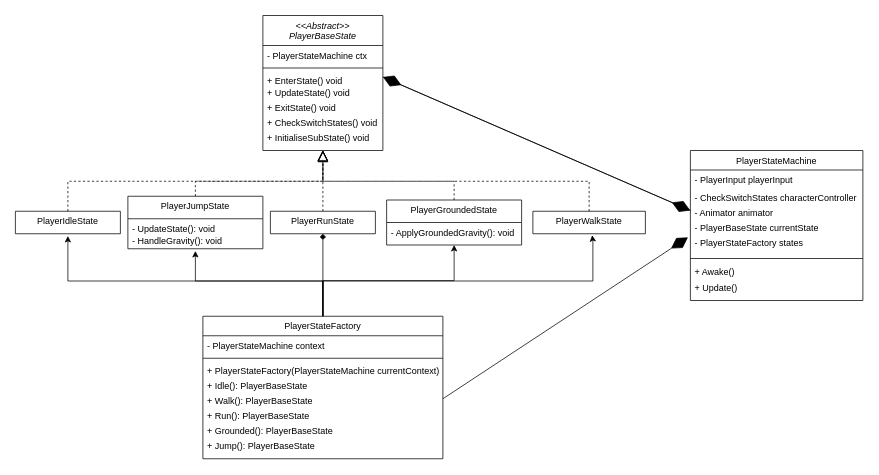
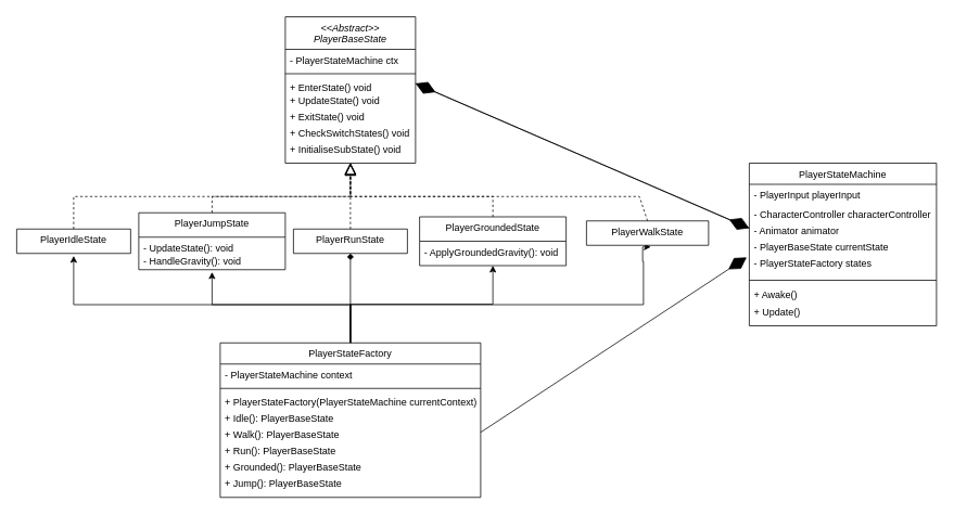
  <mxCell id="0" />
  <mxCell id="1" parent="0" />
  <mxCell id="2" value="&lt;&lt;Abstract&gt;&gt;&#10;PlayerBaseState" style="swimlane;fontStyle=2;align=center;verticalAlign=top;childLayout=stackLayout;horizontal=1;startSize=40;horizontalStack=0;resizeParent=1;resizeLast=0;collapsible=1;marginBottom=0;rounded=0;shadow=0;strokeWidth=1;" parent="1" vertex="1"><mxGeometry x="350" y="20" width="160" height="180" as="geometry"><mxRectangle x="210" y="30" width="160" height="26" as="alternateBounds" /></mxGeometry></mxCell>
  <mxCell id="3" value="- PlayerStateMachine ctx" style="text;align=left;verticalAlign=top;spacingLeft=4;spacingRight=4;overflow=hidden;rotatable=0;points=[[0,0.5],[1,0.5]];portConstraint=eastwest;rounded=0;shadow=0;html=0;" parent="2" vertex="1"><mxGeometry y="40" width="160" height="26" as="geometry" /></mxCell>
  <mxCell id="4" value="" style="line;html=1;strokeWidth=1;align=left;verticalAlign=middle;spacingTop=-1;spacingLeft=3;spacingRight=3;rotatable=0;labelPosition=right;points=[];portConstraint=eastwest;" parent="2" vertex="1"><mxGeometry y="66" width="160" height="8" as="geometry" /></mxCell>
  <mxCell id="5" value="+ EnterState() void" style="text;align=left;verticalAlign=top;spacingLeft=4;spacingRight=4;overflow=hidden;rotatable=0;points=[[0,0.5],[1,0.5]];portConstraint=eastwest;" parent="2" vertex="1"><mxGeometry y="74" width="160" height="16" as="geometry" /></mxCell>
  <mxCell id="6" value="+ UpdateState() void" style="text;align=left;verticalAlign=top;spacingLeft=4;spacingRight=4;overflow=hidden;rotatable=0;points=[[0,0.5],[1,0.5]];portConstraint=eastwest;" parent="2" vertex="1"><mxGeometry y="90" width="160" height="20" as="geometry" /></mxCell>
  <mxCell id="7" value="+ ExitState() void&#10;" style="text;align=left;verticalAlign=top;spacingLeft=4;spacingRight=4;overflow=hidden;rotatable=0;points=[[0,0.5],[1,0.5]];portConstraint=eastwest;" parent="2" vertex="1"><mxGeometry y="110" width="160" height="20" as="geometry" /></mxCell>
  <mxCell id="8" value="+ CheckSwitchStates() void" style="text;align=left;verticalAlign=top;spacingLeft=4;spacingRight=4;overflow=hidden;rotatable=0;points=[[0,0.5],[1,0.5]];portConstraint=eastwest;" parent="2" vertex="1"><mxGeometry y="130" width="160" height="20" as="geometry" /></mxCell>
  <mxCell id="9" value="+ InitialiseSubState() void" style="text;align=left;verticalAlign=top;spacingLeft=4;spacingRight=4;overflow=hidden;rotatable=0;points=[[0,0.5],[1,0.5]];portConstraint=eastwest;" parent="2" vertex="1"><mxGeometry y="150" width="160" height="20" as="geometry" /></mxCell>
  <mxCell id="10" style="edgeStyle=orthogonalEdgeStyle;rounded=0;orthogonalLoop=1;jettySize=auto;html=1;exitX=0.5;exitY=0;exitDx=0;exitDy=0;entryX=0.5;entryY=1;entryDx=0;entryDy=0;" edge="1" parent="1" source="14" target="32"><mxGeometry relative="1" as="geometry" /></mxCell>
  <mxCell id="11" style="edgeStyle=orthogonalEdgeStyle;rounded=0;orthogonalLoop=1;jettySize=auto;html=1;exitX=0.5;exitY=0;exitDx=0;exitDy=0;entryX=0.527;entryY=1.066;entryDx=0;entryDy=0;entryPerimeter=0;" edge="1" parent="1" target="35"><mxGeometry relative="1" as="geometry"><mxPoint x="430" y="424" as="sourcePoint" /><mxPoint x="822.5" y="314" as="targetPoint" /><Array as="points"><mxPoint x="430" y="374" /><mxPoint x="790" y="374" /><mxPoint x="790" y="321" /><mxPoint x="789" y="321" /></Array></mxGeometry></mxCell>
  <mxCell id="12" style="edgeStyle=orthogonalEdgeStyle;rounded=0;orthogonalLoop=1;jettySize=auto;html=1;exitX=0.5;exitY=0;exitDx=0;exitDy=0;entryX=0.5;entryY=1;entryDx=0;entryDy=0;" edge="1" parent="1"><mxGeometry relative="1" as="geometry"><mxPoint x="430" y="424" as="sourcePoint" /><mxPoint x="260" y="334" as="targetPoint" /><Array as="points"><mxPoint x="430" y="374" /><mxPoint x="260" y="374" /></Array></mxGeometry></mxCell>
  <mxCell id="13" style="edgeStyle=orthogonalEdgeStyle;rounded=0;orthogonalLoop=1;jettySize=auto;html=1;exitX=0.5;exitY=0;exitDx=0;exitDy=0;entryX=0.5;entryY=1;entryDx=0;entryDy=0;" edge="1" parent="1"><mxGeometry relative="1" as="geometry"><mxPoint x="430" y="424" as="sourcePoint" /><mxPoint x="90" y="314" as="targetPoint" /><Array as="points"><mxPoint x="430" y="374" /><mxPoint x="90" y="374" /></Array></mxGeometry></mxCell>
  <mxCell id="14" value="PlayerStateFactory" style="swimlane;fontStyle=0;align=center;verticalAlign=top;childLayout=stackLayout;horizontal=1;startSize=26;horizontalStack=0;resizeParent=1;resizeLast=0;collapsible=1;marginBottom=0;rounded=0;shadow=0;strokeWidth=1;" parent="1" vertex="1"><mxGeometry x="270" y="421" width="320" height="190" as="geometry"><mxRectangle x="340" y="380" width="170" height="26" as="alternateBounds" /></mxGeometry></mxCell>
  <mxCell id="15" value="- PlayerStateMachine context" style="text;align=left;verticalAlign=top;spacingLeft=4;spacingRight=4;overflow=hidden;rotatable=0;points=[[0,0.5],[1,0.5]];portConstraint=eastwest;" parent="14" vertex="1"><mxGeometry y="26" width="320" height="26" as="geometry" /></mxCell>
  <mxCell id="16" value="" style="line;html=1;strokeWidth=1;align=left;verticalAlign=middle;spacingTop=-1;spacingLeft=3;spacingRight=3;rotatable=0;labelPosition=right;points=[];portConstraint=eastwest;" parent="14" vertex="1"><mxGeometry y="52" width="320" height="8" as="geometry" /></mxCell>
  <mxCell id="17" value="+ PlayerStateFactory(PlayerStateMachine currentContext)" style="text;align=left;verticalAlign=top;spacingLeft=4;spacingRight=4;overflow=hidden;rotatable=0;points=[[0,0.5],[1,0.5]];portConstraint=eastwest;" parent="14" vertex="1"><mxGeometry y="60" width="320" height="20" as="geometry" /></mxCell>
  <mxCell id="18" value="+ Idle(): PlayerBaseState" style="text;align=left;verticalAlign=top;spacingLeft=4;spacingRight=4;overflow=hidden;rotatable=0;points=[[0,0.5],[1,0.5]];portConstraint=eastwest;" parent="14" vertex="1"><mxGeometry y="80" width="320" height="20" as="geometry" /></mxCell>
  <mxCell id="19" value="+ Walk(): PlayerBaseState" style="text;align=left;verticalAlign=top;spacingLeft=4;spacingRight=4;overflow=hidden;rotatable=0;points=[[0,0.5],[1,0.5]];portConstraint=eastwest;" parent="14" vertex="1"><mxGeometry y="100" width="320" height="20" as="geometry" /></mxCell>
  <mxCell id="20" value="+ Run(): PlayerBaseState" style="text;align=left;verticalAlign=top;spacingLeft=4;spacingRight=4;overflow=hidden;rotatable=0;points=[[0,0.5],[1,0.5]];portConstraint=eastwest;" vertex="1" parent="14"><mxGeometry y="120" width="320" height="20" as="geometry" /></mxCell>
  <mxCell id="21" value="+ Grounded(): PlayerBaseState" style="text;align=left;verticalAlign=top;spacingLeft=4;spacingRight=4;overflow=hidden;rotatable=0;points=[[0,0.5],[1,0.5]];portConstraint=eastwest;" vertex="1" parent="14"><mxGeometry y="140" width="320" height="20" as="geometry" /></mxCell>
  <mxCell id="22" value="+ Jump(): PlayerBaseState" style="text;align=left;verticalAlign=top;spacingLeft=4;spacingRight=4;overflow=hidden;rotatable=0;points=[[0,0.5],[1,0.5]];portConstraint=eastwest;" vertex="1" parent="14"><mxGeometry y="160" width="320" height="20" as="geometry" /></mxCell>
  <mxCell id="23" value="PlayerStateMachine" style="swimlane;fontStyle=0;align=center;verticalAlign=top;childLayout=stackLayout;horizontal=1;startSize=26;horizontalStack=0;resizeParent=1;resizeLast=0;collapsible=1;marginBottom=0;rounded=0;shadow=0;strokeWidth=1;" parent="1" vertex="1"><mxGeometry x="920" y="200" width="230" height="200" as="geometry"><mxRectangle x="550" y="140" width="160" height="26" as="alternateBounds" /></mxGeometry></mxCell>
  <mxCell id="24" value="- PlayerInput playerInput" style="text;align=left;verticalAlign=top;spacingLeft=4;spacingRight=4;overflow=hidden;rotatable=0;points=[[0,0.5],[1,0.5]];portConstraint=eastwest;" parent="23" vertex="1"><mxGeometry y="26" width="230" height="24" as="geometry" /></mxCell>
- <mxCell id="25" value="- CheckSwitchStates characterController" style="text;align=left;verticalAlign=top;spacingLeft=4;spacingRight=4;overflow=hidden;rotatable=0;points=[[0,0.5],[1,0.5]];portConstraint=eastwest;rounded=0;shadow=0;html=0;" parent="23" vertex="1"><mxGeometry y="50" width="230" height="20" as="geometry" /></mxCell>
+ <mxCell id="25" value="- CharacterController characterController" style="text;align=left;verticalAlign=top;spacingLeft=4;spacingRight=4;overflow=hidden;rotatable=0;points=[[0,0.5],[1,0.5]];portConstraint=eastwest;rounded=0;shadow=0;html=0;" parent="23" vertex="1"><mxGeometry y="50" width="230" height="20" as="geometry" /></mxCell>
  <mxCell id="26" value="- Animator animator" style="text;align=left;verticalAlign=top;spacingLeft=4;spacingRight=4;overflow=hidden;rotatable=0;points=[[0,0.5],[1,0.5]];portConstraint=eastwest;rounded=0;shadow=0;html=0;" parent="23" vertex="1"><mxGeometry y="70" width="230" height="20" as="geometry" /></mxCell>
  <mxCell id="27" value="- PlayerBaseState currentState" style="text;align=left;verticalAlign=top;spacingLeft=4;spacingRight=4;overflow=hidden;rotatable=0;points=[[0,0.5],[1,0.5]];portConstraint=eastwest;rounded=0;shadow=0;html=0;" parent="23" vertex="1"><mxGeometry y="90" width="230" height="20" as="geometry" /></mxCell>
  <mxCell id="28" value="- PlayerStateFactory states" style="text;align=left;verticalAlign=top;spacingLeft=4;spacingRight=4;overflow=hidden;rotatable=0;points=[[0,0.5],[1,0.5]];portConstraint=eastwest;rounded=0;shadow=0;html=0;" parent="23" vertex="1"><mxGeometry y="110" width="230" height="30" as="geometry" /></mxCell>
  <mxCell id="29" value="" style="line;html=1;strokeWidth=1;align=left;verticalAlign=middle;spacingTop=-1;spacingLeft=3;spacingRight=3;rotatable=0;labelPosition=right;points=[];portConstraint=eastwest;" parent="23" vertex="1"><mxGeometry y="140" width="230" height="8" as="geometry" /></mxCell>
  <mxCell id="30" value="+ Awake()" style="text;align=left;verticalAlign=top;spacingLeft=4;spacingRight=4;overflow=hidden;rotatable=0;points=[[0,0.5],[1,0.5]];portConstraint=eastwest;" parent="23" vertex="1"><mxGeometry y="148" width="230" height="22" as="geometry" /></mxCell>
  <mxCell id="31" value="+ Update()" style="text;align=left;verticalAlign=top;spacingLeft=4;spacingRight=4;overflow=hidden;rotatable=0;points=[[0,0.5],[1,0.5]];portConstraint=eastwest;" parent="23" vertex="1"><mxGeometry y="170" width="230" height="26" as="geometry" /></mxCell>
  <mxCell id="32" value="PlayerGroundedState" style="swimlane;fontStyle=0;align=center;verticalAlign=top;childLayout=stackLayout;horizontal=1;startSize=30;horizontalStack=0;resizeParent=1;resizeLast=0;collapsible=1;marginBottom=0;rounded=0;shadow=0;strokeWidth=1;" vertex="1" parent="1"><mxGeometry x="515" y="266" width="180" height="60" as="geometry"><mxRectangle x="210" y="30" width="160" height="26" as="alternateBounds" /></mxGeometry></mxCell>
  <mxCell id="33" value="- ApplyGroundedGravity(): void" style="text;align=left;verticalAlign=top;spacingLeft=4;spacingRight=4;overflow=hidden;rotatable=0;points=[[0,0.5],[1,0.5]];portConstraint=eastwest;fontStyle=0" vertex="1" parent="32"><mxGeometry y="30" width="180" height="16" as="geometry" /></mxCell>
  <mxCell id="34" value="PlayerIdleState" style="swimlane;fontStyle=0;align=center;verticalAlign=top;childLayout=stackLayout;horizontal=1;startSize=30;horizontalStack=0;resizeParent=1;resizeLast=0;collapsible=1;marginBottom=0;rounded=0;shadow=0;strokeWidth=1;" vertex="1" parent="1"><mxGeometry y="281" width="140" height="30" as="geometry" x="20"><mxRectangle x="210" y="30" width="160" height="26" as="alternateBounds" /></mxGeometry></mxCell>
- <mxCell id="35" value="PlayerWalkState" style="swimlane;fontStyle=0;align=center;verticalAlign=top;childLayout=stackLayout;horizontal=1;startSize=30;horizontalStack=0;resizeParent=1;resizeLast=0;collapsible=1;marginBottom=0;rounded=0;shadow=0;strokeWidth=1;" vertex="1" parent="1"><mxGeometry x="710" y="281" width="150" height="30" as="geometry"><mxRectangle x="210" y="30" width="160" height="26" as="alternateBounds" /></mxGeometry></mxCell>
+ <mxCell id="35" value="PlayerWalkState" style="swimlane;fontStyle=0;align=center;verticalAlign=top;childLayout=stackLayout;horizontal=1;startSize=30;horizontalStack=0;resizeParent=1;resizeLast=0;collapsible=1;marginBottom=0;rounded=0;shadow=0;strokeWidth=1;" vertex="1" parent="1"><mxGeometry x="720" y="271" width="150" height="30" as="geometry"><mxRectangle x="210" y="30" width="160" height="26" as="alternateBounds" /></mxGeometry></mxCell>
  <mxCell id="36" value="PlayerRunState" style="swimlane;fontStyle=0;align=center;verticalAlign=top;childLayout=stackLayout;horizontal=1;startSize=30;horizontalStack=0;resizeParent=1;resizeLast=0;collapsible=1;marginBottom=0;rounded=0;shadow=0;strokeWidth=1;" vertex="1" parent="1"><mxGeometry x="360" y="281" width="140" height="30" as="geometry"><mxRectangle x="210" y="30" width="160" height="26" as="alternateBounds" /></mxGeometry></mxCell>
  <mxCell id="37" value="PlayerJumpState" style="swimlane;fontStyle=0;align=center;verticalAlign=top;childLayout=stackLayout;horizontal=1;startSize=30;horizontalStack=0;resizeParent=1;resizeLast=0;collapsible=1;marginBottom=0;rounded=0;shadow=0;strokeWidth=1;" vertex="1" parent="1"><mxGeometry x="170" y="261" width="180" height="70" as="geometry"><mxRectangle x="210" y="30" width="160" height="26" as="alternateBounds" /></mxGeometry></mxCell>
  <mxCell id="38" value="- UpdateState(): void" style="text;align=left;verticalAlign=top;spacingLeft=4;spacingRight=4;overflow=hidden;rotatable=0;points=[[0,0.5],[1,0.5]];portConstraint=eastwest;fontStyle=0" vertex="1" parent="37"><mxGeometry y="30" width="180" height="16" as="geometry" /></mxCell>
  <mxCell id="39" value="- HandleGravity(): void" style="text;align=left;verticalAlign=top;spacingLeft=4;spacingRight=4;overflow=hidden;rotatable=0;points=[[0,0.5],[1,0.5]];portConstraint=eastwest;fontStyle=0" vertex="1" parent="37"><mxGeometry y="46" width="180" height="16" as="geometry" /></mxCell>
  <mxCell id="40" value="" style="endArrow=diamond;html=1;rounded=0;exitX=0.5;exitY=0;exitDx=0;exitDy=0;entryX=0.5;entryY=1;entryDx=0;entryDy=0;" edge="1" parent="1" source="14" target="36"><mxGeometry width="50" height="50" relative="1" as="geometry"><mxPoint x="400" y="511" as="sourcePoint" /><mxPoint x="520" y="421" as="targetPoint" /></mxGeometry></mxCell>
  <mxCell id="41" value="" style="endArrow=block;dashed=1;endFill=0;endSize=12;html=1;rounded=0;exitX=0.5;exitY=0;exitDx=0;exitDy=0;entryX=0.5;entryY=1;entryDx=0;entryDy=0;" edge="1" parent="1" source="37" target="2"><mxGeometry width="160" relative="1" as="geometry"><mxPoint x="140" y="291" as="sourcePoint" /><mxPoint x="320" y="210" as="targetPoint" /><Array as="points"><mxPoint x="260" y="241" /><mxPoint x="430" y="241" /></Array></mxGeometry></mxCell>
  <mxCell id="42" value="" style="endArrow=block;dashed=1;endFill=0;endSize=12;html=1;rounded=0;exitX=0.5;exitY=0;exitDx=0;exitDy=0;entryX=0.5;entryY=1;entryDx=0;entryDy=0;" edge="1" parent="1" source="36" target="2"><mxGeometry width="160" relative="1" as="geometry"><mxPoint x="270" y="271" as="sourcePoint" /><mxPoint x="320" y="210" as="targetPoint" /></mxGeometry></mxCell>
  <mxCell id="43" value="" style="endArrow=block;dashed=1;endFill=0;endSize=12;html=1;rounded=0;exitX=0.5;exitY=0;exitDx=0;exitDy=0;entryX=0.5;entryY=1;entryDx=0;entryDy=0;" edge="1" parent="1" source="32" target="2"><mxGeometry width="160" relative="1" as="geometry"><mxPoint x="440" y="291" as="sourcePoint" /><mxPoint x="320" y="210" as="targetPoint" /><Array as="points"><mxPoint x="605" y="241" /><mxPoint x="430" y="241" /></Array></mxGeometry></mxCell>
  <mxCell id="44" value="" style="endArrow=block;dashed=1;endFill=0;endSize=12;html=1;rounded=0;exitX=0.5;exitY=0;exitDx=0;exitDy=0;entryX=0.5;entryY=1;entryDx=0;entryDy=0;" edge="1" parent="1" source="34" target="2"><mxGeometry width="160" relative="1" as="geometry"><mxPoint x="70" y="251" as="sourcePoint" /><mxPoint x="260" y="241" as="targetPoint" /><Array as="points"><mxPoint x="90" y="241" /><mxPoint x="430" y="241" /></Array></mxGeometry></mxCell>
  <mxCell id="45" value="" style="endArrow=block;dashed=1;endFill=0;endSize=12;html=1;rounded=0;exitX=0.5;exitY=0;exitDx=0;exitDy=0;" edge="1" parent="1" source="35"><mxGeometry width="160" relative="1" as="geometry"><mxPoint x="620" y="301" as="sourcePoint" /><mxPoint x="430" y="201" as="targetPoint" /><Array as="points"><mxPoint x="785" y="241" /><mxPoint x="430" y="241" /></Array></mxGeometry></mxCell>
  <mxCell id="46" value="" style="endArrow=diamondThin;endFill=1;endSize=24;html=1;rounded=0;exitX=1;exitY=0.5;exitDx=0;exitDy=0;entryX=-0.014;entryY=0.195;entryDx=0;entryDy=0;entryPerimeter=0;" edge="1" parent="1" source="19" target="28"><mxGeometry width="160" relative="1" as="geometry"><mxPoint x="450" y="341" as="sourcePoint" /><mxPoint x="610" y="341" as="targetPoint" /></mxGeometry></mxCell>
  <mxCell id="47" value="" style="endArrow=diamondThin;endFill=1;endSize=24;html=1;rounded=0;exitX=1;exitY=0.5;exitDx=0;exitDy=0;entryX=0;entryY=0.5;entryDx=0;entryDy=0;" edge="1" parent="1" source="5" target="26"><mxGeometry width="160" relative="1" as="geometry"><mxPoint x="570" y="91" as="sourcePoint" /><mxPoint x="730" y="91" as="targetPoint" /></mxGeometry></mxCell>
  <mxCell id="48" value="" style="endArrow=diamondThin;endFill=1;endSize=24;html=1;rounded=0;exitX=0;exitY=0.5;exitDx=0;exitDy=0;entryX=1;entryY=0.5;entryDx=0;entryDy=0;" edge="1" parent="1" source="26" target="5"><mxGeometry width="160" relative="1" as="geometry"><mxPoint x="540" y="331" as="sourcePoint" /><mxPoint x="550" y="81" as="targetPoint" /></mxGeometry></mxCell>
